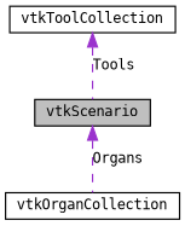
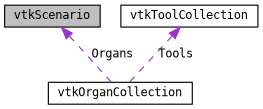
  digraph {
    fontname="DejaVu Sans Mono"
    node [color=black fontname="DejaVu Sans Mono" fontsize=10 shape=record]
    edge [color=darkorchid3 dir=back fontname="DejaVu Sans Mono" fontsize=10 labelfontname=FreeSans labelfontsize=10 style=dashed]
    n1 [fillcolor=grey75 fontcolor=black height=0.2 label=vtkScenario style=filled width=0.4]
    n2 [height=0.2 label=vtkOrganCollection width=0.4]
    n3 [height=0.2 label=vtkToolCollection width=0.4]
    n1 -> n2 [label=Organs]
-   n3 -> n1 [label=Tools]
+   n3 -> n2 [label=Tools]
  }
